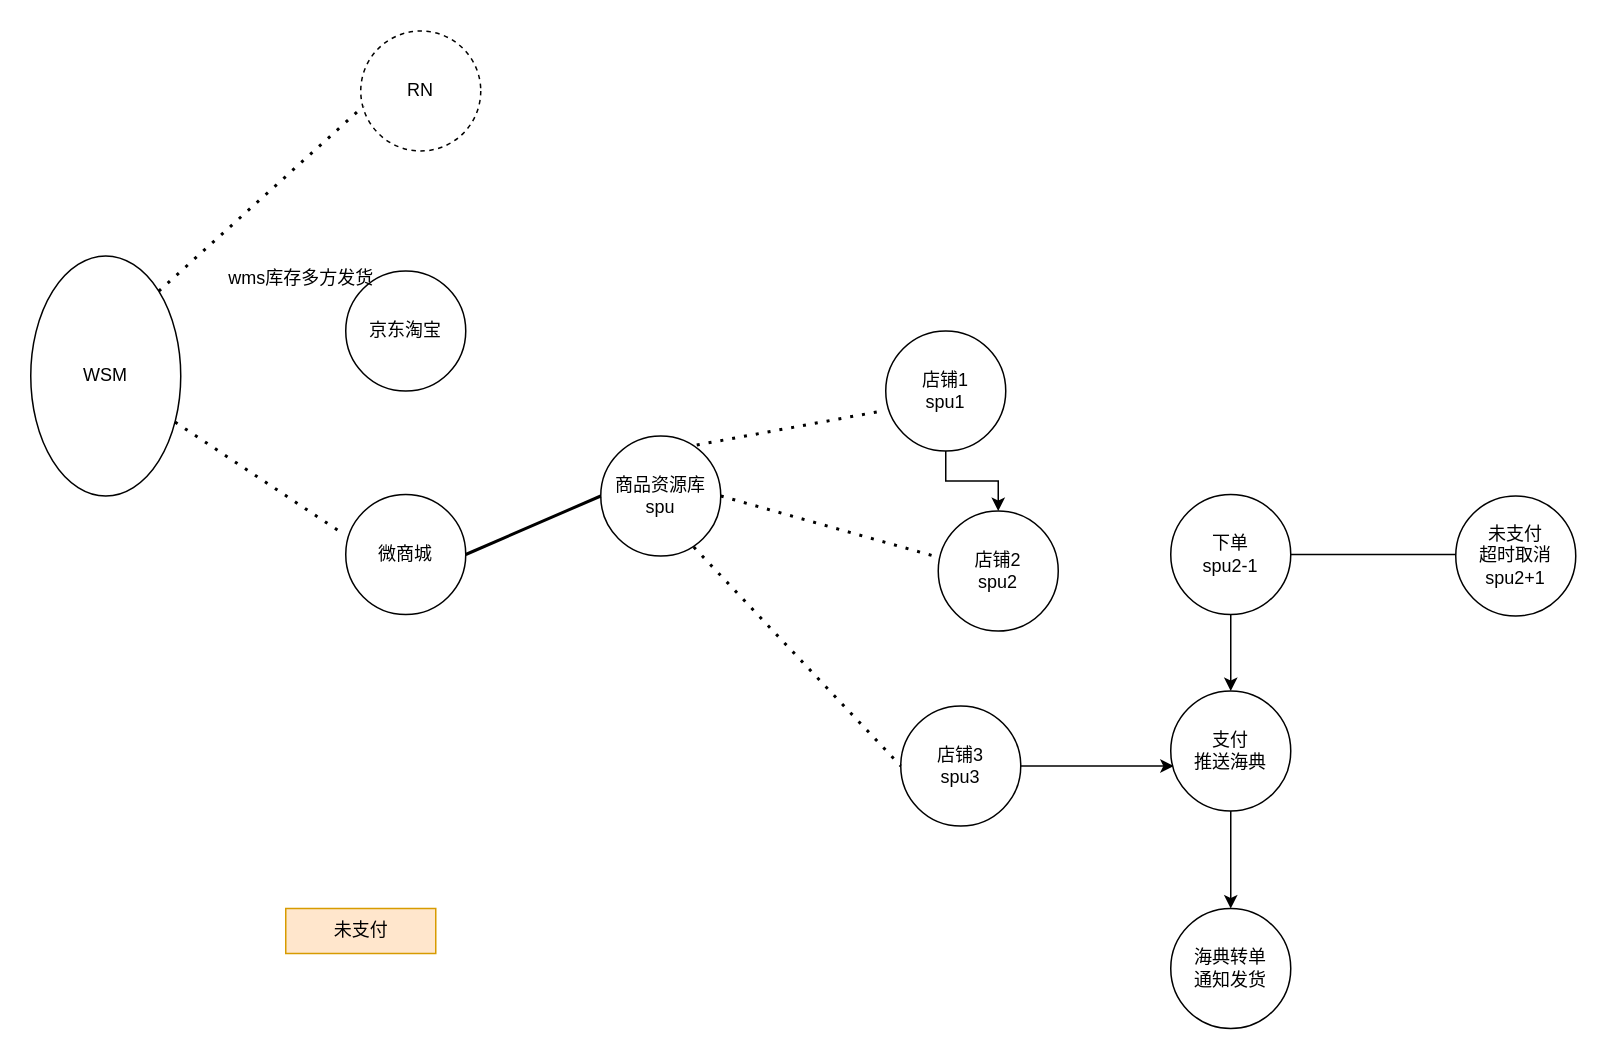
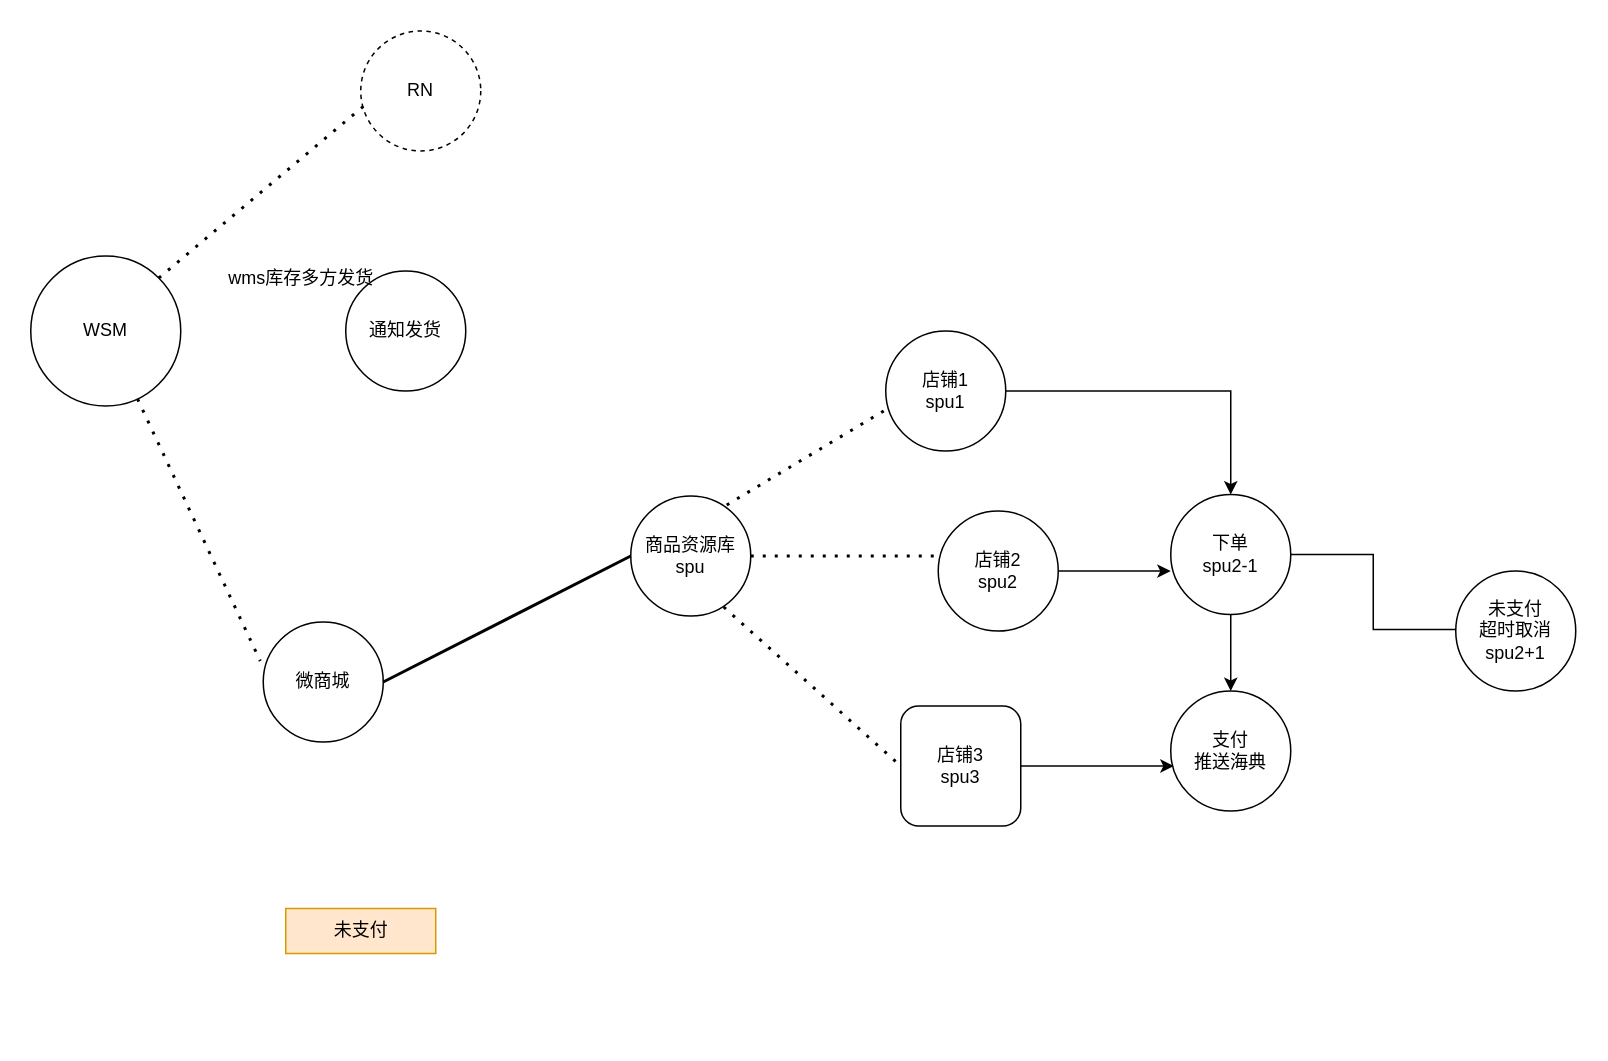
  <mxCell id="0" />
  <mxCell id="1" parent="0" />
- <mxCell id="2" value="WSM" style="ellipse;whiteSpace=wrap;html=1;aspect=fixed;" vertex="1" parent="1"><mxGeometry x="20" y="170" width="100" height="160" as="geometry" /></mxCell>
+ <mxCell id="2" value="WSM" style="ellipse;whiteSpace=wrap;html=1;aspect=fixed;" vertex="1" parent="1"><mxGeometry x="20" y="170" width="100" height="100" as="geometry" /></mxCell>
  <mxCell id="3" value="RN" style="ellipse;whiteSpace=wrap;html=1;aspect=fixed;dashed=1;" vertex="1" parent="1"><mxGeometry x="240" y="20" width="80" height="80" as="geometry" /></mxCell>
- <mxCell id="4" value="京东淘宝" style="ellipse;whiteSpace=wrap;html=1;aspect=fixed;" vertex="1" parent="1"><mxGeometry x="230" y="180" width="80" height="80" as="geometry" /></mxCell>
- <mxCell id="5" value="微商城" style="ellipse;whiteSpace=wrap;html=1;aspect=fixed;" vertex="1" parent="1"><mxGeometry x="230" y="329" width="80" height="80" as="geometry" /></mxCell>
+ <mxCell id="4" value="通知发货" style="ellipse;whiteSpace=wrap;html=1;aspect=fixed;" vertex="1" parent="1"><mxGeometry x="230" y="180" width="80" height="80" as="geometry" /></mxCell>
+ <mxCell id="5" value="微商城" style="ellipse;whiteSpace=wrap;html=1;aspect=fixed;" vertex="1" parent="1"><mxGeometry x="175" y="414" width="80" height="80" as="geometry" /></mxCell>
  <mxCell id="6" value="" style="endArrow=none;dashed=1;html=1;dashPattern=1 3;strokeWidth=2;rounded=0;entryX=0.025;entryY=0.625;entryDx=0;entryDy=0;entryPerimeter=0;exitX=1;exitY=0;exitDx=0;exitDy=0;" edge="1" parent="1" source="2" target="3"><mxGeometry width="50" height="50" relative="1" as="geometry"><mxPoint x="480" y="400" as="sourcePoint" /><mxPoint x="530" y="350" as="targetPoint" /></mxGeometry></mxCell>
  <mxCell id="7" value="" style="endArrow=none;dashed=1;html=1;dashPattern=1 3;strokeWidth=2;rounded=0;entryX=-0.025;entryY=0.325;entryDx=0;entryDy=0;entryPerimeter=0;" edge="1" parent="1" source="2" target="5"><mxGeometry width="50" height="50" relative="1" as="geometry"><mxPoint x="125.355" y="204.645" as="sourcePoint" /><mxPoint x="262" y="90" as="targetPoint" /></mxGeometry></mxCell>
  <mxCell id="8" value="wms库存多方发货" style="text;html=1;align=center;verticalAlign=middle;resizable=0;points=[];autosize=1;strokeColor=none;fillColor=none;" vertex="1" parent="1"><mxGeometry x="140" y="170" width="120" height="30" as="geometry" /></mxCell>
- <mxCell id="9" value="商品资源库&lt;br&gt;spu" style="ellipse;whiteSpace=wrap;html=1;aspect=fixed;" vertex="1" parent="1"><mxGeometry x="400" y="290" width="80" height="80" as="geometry" /></mxCell>
+ <mxCell id="9" value="商品资源库&lt;br&gt;spu" style="ellipse;whiteSpace=wrap;html=1;aspect=fixed;" vertex="1" parent="1"><mxGeometry x="420" y="330" width="80" height="80" as="geometry" /></mxCell>
  <mxCell id="10" value="" style="endArrow=none;dashed=0;html=1;dashPattern=1 3;strokeWidth=2;rounded=0;entryX=0;entryY=0.5;entryDx=0;entryDy=0;exitX=1;exitY=0.5;exitDx=0;exitDy=0;" edge="1" parent="1" source="5" target="9"><mxGeometry width="50" height="50" relative="1" as="geometry"><mxPoint x="480" y="400" as="sourcePoint" /><mxPoint x="530" y="350" as="targetPoint" /></mxGeometry></mxCell>
- <mxCell id="11" style="edgeStyle=orthogonalEdgeStyle;rounded=0;orthogonalLoop=1;jettySize=auto;html=1;" edge="1" parent="1" source="12" target="14"><mxGeometry relative="1" as="geometry" /></mxCell>
+ <mxCell id="11" style="edgeStyle=orthogonalEdgeStyle;rounded=0;orthogonalLoop=1;jettySize=auto;html=1;" edge="1" parent="1" source="12" target="22"><mxGeometry relative="1" as="geometry" /></mxCell>
  <mxCell id="12" value="店铺1&lt;br&gt;spu1" style="ellipse;whiteSpace=wrap;html=1;aspect=fixed;" vertex="1" parent="1"><mxGeometry x="590" y="220" width="80" height="80" as="geometry" /></mxCell>
+ <mxCell id="13" style="edgeStyle=orthogonalEdgeStyle;rounded=0;orthogonalLoop=1;jettySize=auto;html=1;entryX=0;entryY=0.638;entryDx=0;entryDy=0;entryPerimeter=0;" edge="1" parent="1" source="14" target="22"><mxGeometry relative="1" as="geometry" /></mxCell>
  <mxCell id="14" value="店铺2&lt;br&gt;spu2" style="ellipse;whiteSpace=wrap;html=1;aspect=fixed;" vertex="1" parent="1"><mxGeometry x="625" y="340" width="80" height="80" as="geometry" /></mxCell>
  <mxCell id="15" style="edgeStyle=orthogonalEdgeStyle;rounded=0;orthogonalLoop=1;jettySize=auto;html=1;entryX=0.025;entryY=0.625;entryDx=0;entryDy=0;entryPerimeter=0;" edge="1" parent="1" source="16" target="24"><mxGeometry relative="1" as="geometry" /></mxCell>
- <mxCell id="16" value="店铺3&lt;br&gt;spu3" style="ellipse;whiteSpace=wrap;html=1;aspect=fixed;" vertex="1" parent="1"><mxGeometry x="600" y="470" width="80" height="80" as="geometry" /></mxCell>
+ <mxCell id="16" value="店铺3&lt;br&gt;spu3" style="whiteSpace=wrap;html=1;aspect=fixed;rounded=1;" vertex="1" parent="1"><mxGeometry x="600" y="470" width="80" height="80" as="geometry" /></mxCell>
  <mxCell id="17" value="" style="endArrow=none;dashed=1;html=1;dashPattern=1 3;strokeWidth=2;rounded=0;entryX=-0.012;entryY=0.663;entryDx=0;entryDy=0;exitX=0.8;exitY=0.075;exitDx=0;exitDy=0;entryPerimeter=0;exitPerimeter=0;" edge="1" parent="1" source="9" target="12"><mxGeometry width="50" height="50" relative="1" as="geometry"><mxPoint x="330" y="380" as="sourcePoint" /><mxPoint x="430" y="380" as="targetPoint" /></mxGeometry></mxCell>
  <mxCell id="18" value="" style="endArrow=none;dashed=1;html=1;dashPattern=1 3;strokeWidth=2;rounded=0;entryX=-0.037;entryY=0.375;entryDx=0;entryDy=0;exitX=1;exitY=0.5;exitDx=0;exitDy=0;entryPerimeter=0;" edge="1" parent="1" source="9" target="14"><mxGeometry width="50" height="50" relative="1" as="geometry"><mxPoint x="340" y="390" as="sourcePoint" /><mxPoint x="440" y="390" as="targetPoint" /></mxGeometry></mxCell>
  <mxCell id="19" value="" style="endArrow=none;dashed=1;html=1;dashPattern=1 3;strokeWidth=2;rounded=0;entryX=0;entryY=0.5;entryDx=0;entryDy=0;exitX=0.775;exitY=0.925;exitDx=0;exitDy=0;exitPerimeter=0;" edge="1" parent="1" source="9" target="16"><mxGeometry width="50" height="50" relative="1" as="geometry"><mxPoint x="350" y="400" as="sourcePoint" /><mxPoint x="450" y="400" as="targetPoint" /></mxGeometry></mxCell>
  <mxCell id="20" style="edgeStyle=orthogonalEdgeStyle;rounded=0;orthogonalLoop=1;jettySize=auto;html=1;entryX=0.5;entryY=0;entryDx=0;entryDy=0;" edge="1" parent="1" source="22" target="24"><mxGeometry relative="1" as="geometry" /></mxCell>
  <mxCell id="21" style="edgeStyle=orthogonalEdgeStyle;rounded=0;orthogonalLoop=1;jettySize=auto;html=1;entryX=0.25;entryY=0.488;entryDx=0;entryDy=0;entryPerimeter=0;" edge="1" parent="1" source="22" target="27"><mxGeometry relative="1" as="geometry" /></mxCell>
  <mxCell id="22" value="下单&lt;br&gt;spu2-1" style="ellipse;whiteSpace=wrap;html=1;aspect=fixed;" vertex="1" parent="1"><mxGeometry x="780" y="329" width="80" height="80" as="geometry" /></mxCell>
- <mxCell id="23" style="edgeStyle=orthogonalEdgeStyle;rounded=0;orthogonalLoop=1;jettySize=auto;html=1;entryX=0.5;entryY=0;entryDx=0;entryDy=0;" edge="1" parent="1" source="24" target="25"><mxGeometry relative="1" as="geometry" /></mxCell>
  <mxCell id="24" value="支付&lt;br&gt;推送海典" style="ellipse;whiteSpace=wrap;html=1;aspect=fixed;" vertex="1" parent="1"><mxGeometry x="780" y="460" width="80" height="80" as="geometry" /></mxCell>
- <mxCell id="25" value="海典转单&lt;br&gt;通知发货" style="ellipse;whiteSpace=wrap;html=1;aspect=fixed;" vertex="1" parent="1"><mxGeometry x="780" y="605" width="80" height="80" as="geometry" /></mxCell>
  <mxCell id="26" value="未支付" style="text;html=1;align=center;verticalAlign=middle;resizable=0;points=[];autosize=1;strokeColor=#d79b00;fillColor=#ffe6cc;" vertex="1" parent="1"><mxGeometry x="190" y="605" width="100" height="30" as="geometry" /></mxCell>
- <mxCell id="27" value="未支付&lt;br&gt;超时取消&lt;br&gt;spu2+1" style="ellipse;whiteSpace=wrap;html=1;aspect=fixed;" vertex="1" parent="1"><mxGeometry x="970" y="330" width="80" height="80" as="geometry" /></mxCell>
+ <mxCell id="27" value="未支付&lt;br&gt;超时取消&lt;br&gt;spu2+1" style="ellipse;whiteSpace=wrap;html=1;aspect=fixed;" vertex="1" parent="1"><mxGeometry x="970" y="380" width="80" height="80" as="geometry" /></mxCell>
